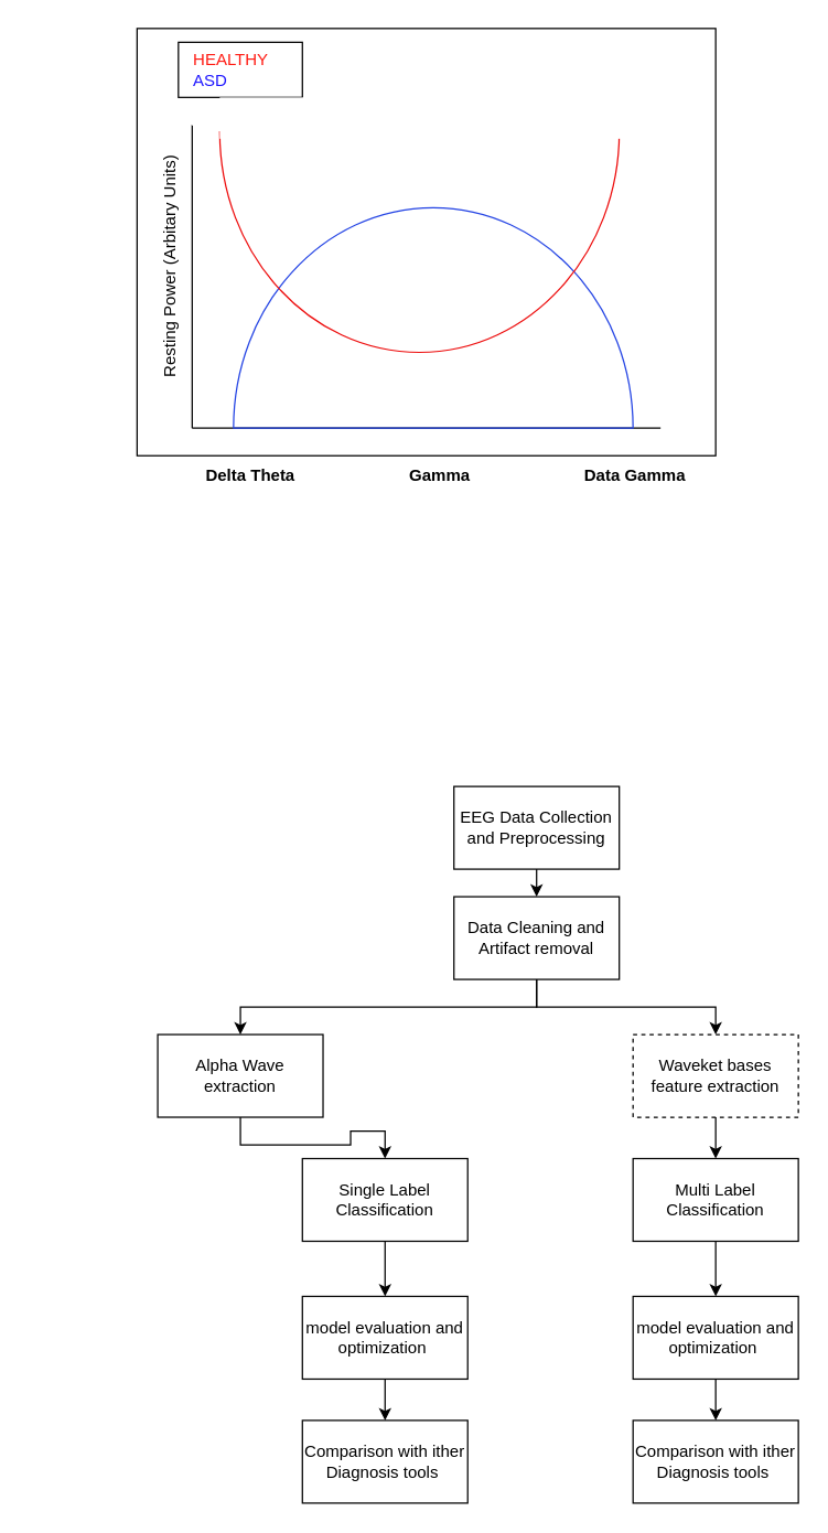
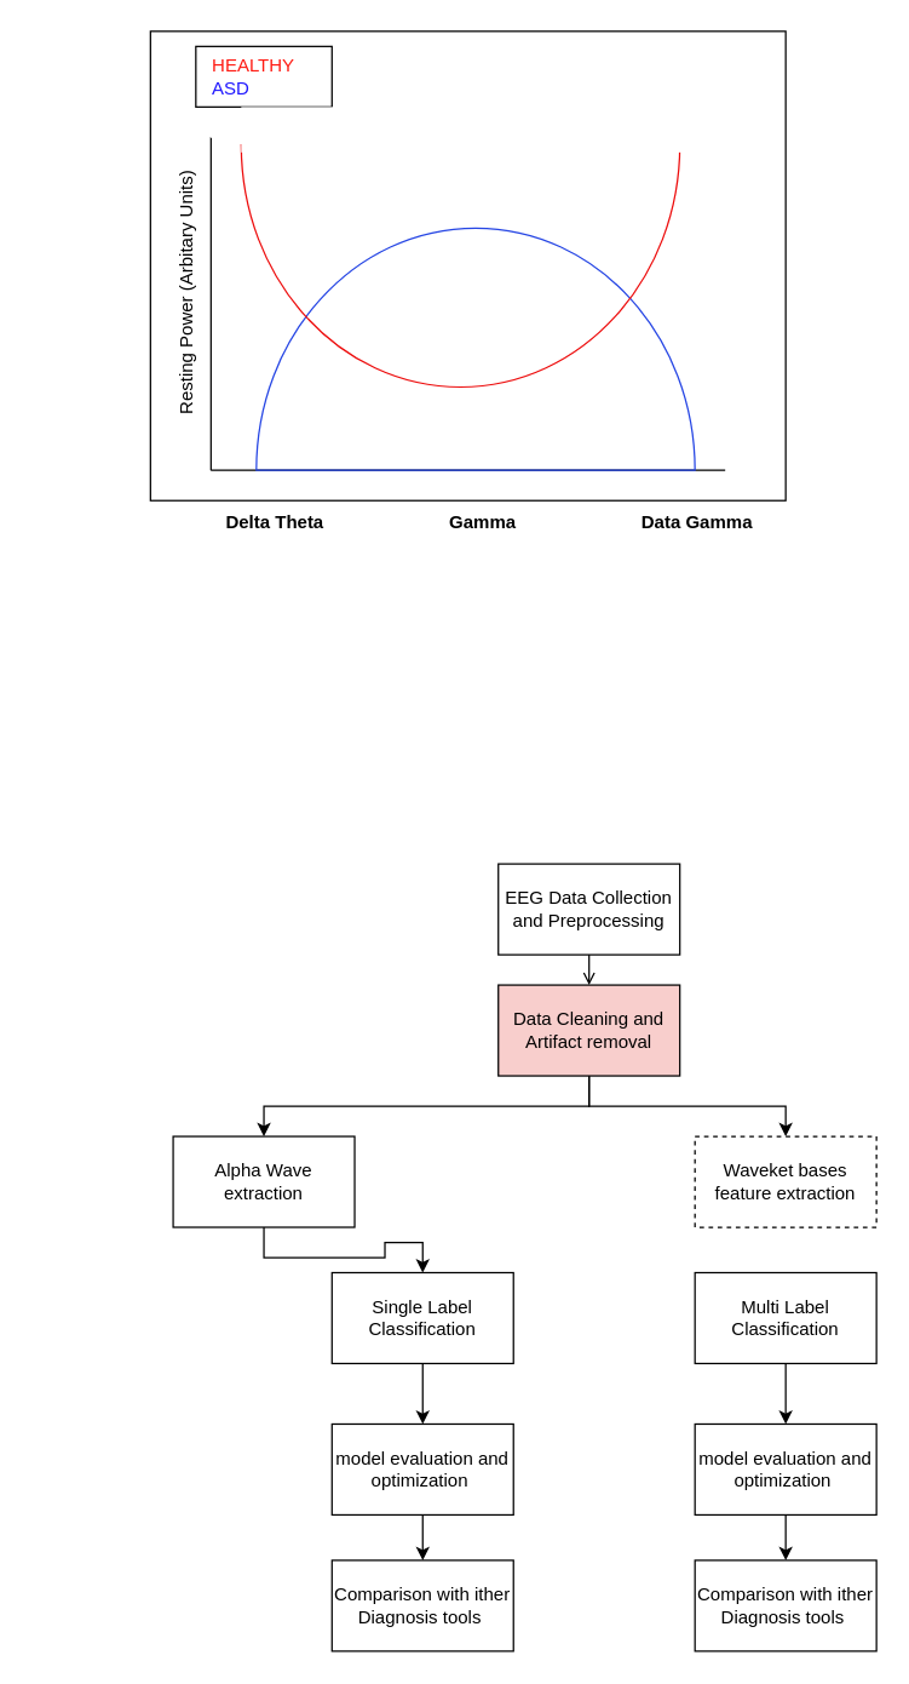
  <mxCell id="0" />
  <mxCell id="1" parent="0" />
  <mxCell id="2" value="" style="rounded=0;whiteSpace=wrap;html=1;movable=1;resizable=1;rotatable=1;deletable=1;editable=1;connectable=1;" parent="1" vertex="1"><mxGeometry x="99" y="20" width="420" height="310" as="geometry" /></mxCell>
  <mxCell id="3" value="" style="endArrow=none;html=1;rounded=0;" parent="1" edge="1"><mxGeometry width="50" height="50" relative="1" as="geometry"><mxPoint x="139" y="310" as="sourcePoint" /><mxPoint x="139" y="90" as="targetPoint" /></mxGeometry></mxCell>
  <mxCell id="4" value="" style="endArrow=none;html=1;rounded=0;" parent="1" edge="1"><mxGeometry x="0.091" y="-100" width="50" height="50" relative="1" as="geometry"><mxPoint x="139" y="310" as="sourcePoint" /><mxPoint x="479" y="310" as="targetPoint" /><mxPoint as="offset" /></mxGeometry></mxCell>
  <mxCell id="5" value="" style="verticalLabelPosition=bottom;verticalAlign=top;html=1;shape=mxgraph.basic.half_circle;fillColor=none;rotation=-180;strokeColor=#2545e4;" parent="1" vertex="1"><mxGeometry x="169" y="150" width="290" height="160" as="geometry" /></mxCell>
  <mxCell id="6" value="" style="verticalLabelPosition=bottom;verticalAlign=top;html=1;shape=mxgraph.basic.half_circle;rotation=0;fillColor=none;strokeColor=#ed0c0c;" parent="1" vertex="1"><mxGeometry x="159" y="95" width="290" height="160" as="geometry" /></mxCell>
  <mxCell id="7" value="" style="rounded=0;whiteSpace=wrap;html=1;fillColor=none;" parent="1" vertex="1"><mxGeometry x="129" y="30" width="90" height="40" as="geometry" /></mxCell>
  <mxCell id="8" value="&lt;div style=&quot;text-align: left;&quot;&gt;&lt;span style=&quot;background-color: initial;&quot;&gt;&lt;font color=&quot;#ff1a12&quot;&gt;HEALTHY&amp;nbsp;&lt;/font&gt;&lt;/span&gt;&lt;/div&gt;&lt;div style=&quot;text-align: left;&quot;&gt;&lt;span style=&quot;background-color: initial;&quot;&gt;&lt;font color=&quot;#1f17ff&quot;&gt;ASD&lt;/font&gt;&lt;/span&gt;&lt;/div&gt;" style="text;html=1;strokeColor=none;fillColor=none;align=center;verticalAlign=middle;whiteSpace=wrap;rounded=0;" parent="1" vertex="1"><mxGeometry x="139" y="35" width="60" height="30" as="geometry" /></mxCell>
  <mxCell id="9" value="" style="endArrow=none;html=1;rounded=0;fontColor=#1F17FF;entryX=0.999;entryY=-0.004;entryDx=0;entryDy=0;entryPerimeter=0;strokeColor=#FFFFFF;" parent="1" target="6" edge="1"><mxGeometry width="50" height="50" relative="1" as="geometry"><mxPoint x="139" y="90" as="sourcePoint" /><mxPoint x="289" y="170" as="targetPoint" /></mxGeometry></mxCell>
  <mxCell id="10" value="" style="rounded=0;whiteSpace=wrap;html=1;strokeColor=none;fontColor=#1F17FF;fillColor=default;" parent="1" vertex="1"><mxGeometry x="159" y="70" width="300" height="30" as="geometry" /></mxCell>
  <mxCell id="11" value="&lt;font color=&quot;#000000&quot;&gt;&lt;b&gt;Delta Theta&lt;/b&gt;&lt;/font&gt;" style="text;html=1;strokeColor=none;fillColor=none;align=center;verticalAlign=middle;whiteSpace=wrap;rounded=0;fontColor=#1F17FF;" parent="1" vertex="1"><mxGeometry x="144" y="330" width="75" height="30" as="geometry" /></mxCell>
  <mxCell id="12" value="&lt;font color=&quot;#000000&quot;&gt;&lt;b&gt;&amp;nbsp;Data Gamma&lt;/b&gt;&lt;/font&gt;" style="text;html=1;strokeColor=none;fillColor=none;align=center;verticalAlign=middle;whiteSpace=wrap;rounded=0;fontColor=#1F17FF;" parent="1" vertex="1"><mxGeometry x="419" y="330" width="80" height="30" as="geometry" /></mxCell>
  <mxCell id="13" value="&lt;font color=&quot;#000000&quot;&gt;&lt;b&gt;Gamma&lt;/b&gt;&lt;/font&gt;" style="text;html=1;strokeColor=none;fillColor=none;align=center;verticalAlign=middle;whiteSpace=wrap;rounded=0;fontColor=#1F17FF;" parent="1" vertex="1"><mxGeometry x="289" y="330" width="60" height="30" as="geometry" /></mxCell>
  <mxCell id="14" value="Resting Power (Arbitary Units)" style="text;html=1;strokeColor=none;fillColor=none;align=center;verticalAlign=middle;whiteSpace=wrap;rounded=0;fontColor=#000000;rotation=-90;" parent="1" vertex="1"><mxGeometry x="20.25" y="178.75" width="205" height="27.5" as="geometry" /></mxCell>
- <mxCell id="15" style="edgeStyle=orthogonalEdgeStyle;rounded=0;orthogonalLoop=1;jettySize=auto;html=1;exitX=0.5;exitY=1;exitDx=0;exitDy=0;entryX=0.5;entryY=0;entryDx=0;entryDy=0;" edge="1" parent="1" source="16" target="21"><mxGeometry relative="1" as="geometry" /></mxCell>
+ <mxCell id="15" style="edgeStyle=orthogonalEdgeStyle;rounded=0;orthogonalLoop=1;jettySize=auto;html=1;exitX=0.5;exitY=1;exitDx=0;exitDy=0;entryX=0.5;entryY=0;entryDx=0;entryDy=0;endArrow=open;" edge="1" parent="1" source="16" target="21"><mxGeometry relative="1" as="geometry" /></mxCell>
  <mxCell id="16" value="EEG Data Collection and Preprocessing" style="rounded=0;whiteSpace=wrap;html=1;" vertex="1" parent="1"><mxGeometry x="329" y="570" width="120" height="60" as="geometry" /></mxCell>
  <mxCell id="17" style="edgeStyle=orthogonalEdgeStyle;rounded=0;orthogonalLoop=1;jettySize=auto;html=1;exitX=0.5;exitY=1;exitDx=0;exitDy=0;entryX=0.5;entryY=0;entryDx=0;entryDy=0;" edge="1" parent="1" source="18" target="25"><mxGeometry relative="1" as="geometry" /></mxCell>
  <mxCell id="18" value="Alpha Wave extraction" style="rounded=0;whiteSpace=wrap;html=1;" vertex="1" parent="1"><mxGeometry x="114" y="750" width="120" height="60" as="geometry" /></mxCell>
  <mxCell id="19" style="edgeStyle=orthogonalEdgeStyle;rounded=0;orthogonalLoop=1;jettySize=auto;html=1;exitX=0.5;exitY=1;exitDx=0;exitDy=0;" edge="1" parent="1" source="21" target="18"><mxGeometry relative="1" as="geometry" /></mxCell>
  <mxCell id="20" style="edgeStyle=orthogonalEdgeStyle;rounded=0;orthogonalLoop=1;jettySize=auto;html=1;exitX=0.5;exitY=1;exitDx=0;exitDy=0;entryX=0.5;entryY=0;entryDx=0;entryDy=0;" edge="1" parent="1" source="21" target="23"><mxGeometry relative="1" as="geometry" /></mxCell>
- <mxCell id="21" value="Data Cleaning and Artifact removal" style="rounded=0;whiteSpace=wrap;html=1;" vertex="1" parent="1"><mxGeometry x="329" y="650" width="120" height="60" as="geometry" /></mxCell>
- <mxCell id="22" style="edgeStyle=orthogonalEdgeStyle;rounded=0;orthogonalLoop=1;jettySize=auto;html=1;exitX=0.5;exitY=1;exitDx=0;exitDy=0;entryX=0.5;entryY=0;entryDx=0;entryDy=0;" edge="1" parent="1" source="23" target="27"><mxGeometry relative="1" as="geometry" /></mxCell>
+ <mxCell id="21" value="Data Cleaning and Artifact removal" style="rounded=0;whiteSpace=wrap;html=1;fillColor=#f8cecc;" vertex="1" parent="1"><mxGeometry x="329" y="650" width="120" height="60" as="geometry" /></mxCell>
  <mxCell id="23" value="Waveket bases feature extraction" style="rounded=0;whiteSpace=wrap;html=1;dashed=1;" vertex="1" parent="1"><mxGeometry x="459" y="750" width="120" height="60" as="geometry" /></mxCell>
  <mxCell id="24" style="edgeStyle=orthogonalEdgeStyle;rounded=0;orthogonalLoop=1;jettySize=auto;html=1;exitX=0.5;exitY=1;exitDx=0;exitDy=0;entryX=0.5;entryY=0;entryDx=0;entryDy=0;" edge="1" parent="1" source="25" target="29"><mxGeometry relative="1" as="geometry" /></mxCell>
  <mxCell id="25" value="Single Label Classification" style="rounded=0;whiteSpace=wrap;html=1;" vertex="1" parent="1"><mxGeometry x="219" y="840" width="120" height="60" as="geometry" /></mxCell>
  <mxCell id="26" style="edgeStyle=orthogonalEdgeStyle;rounded=0;orthogonalLoop=1;jettySize=auto;html=1;exitX=0.5;exitY=1;exitDx=0;exitDy=0;" edge="1" parent="1" source="27" target="32"><mxGeometry relative="1" as="geometry" /></mxCell>
  <mxCell id="27" value="Multi Label Classification" style="rounded=0;whiteSpace=wrap;html=1;" vertex="1" parent="1"><mxGeometry x="459" y="840" width="120" height="60" as="geometry" /></mxCell>
  <mxCell id="28" style="edgeStyle=orthogonalEdgeStyle;rounded=0;orthogonalLoop=1;jettySize=auto;html=1;exitX=0.5;exitY=1;exitDx=0;exitDy=0;" edge="1" parent="1" source="29" target="30"><mxGeometry relative="1" as="geometry" /></mxCell>
  <mxCell id="29" value="model evaluation and optimization&amp;nbsp;" style="rounded=0;whiteSpace=wrap;html=1;" vertex="1" parent="1"><mxGeometry x="219" y="940" width="120" height="60" as="geometry" /></mxCell>
  <mxCell id="30" value="Comparison with ither Diagnosis tools&amp;nbsp;" style="rounded=0;whiteSpace=wrap;html=1;" vertex="1" parent="1"><mxGeometry x="219" y="1030" width="120" height="60" as="geometry" /></mxCell>
  <mxCell id="31" style="edgeStyle=orthogonalEdgeStyle;rounded=0;orthogonalLoop=1;jettySize=auto;html=1;exitX=0.5;exitY=1;exitDx=0;exitDy=0;" edge="1" parent="1" source="32" target="33"><mxGeometry relative="1" as="geometry" /></mxCell>
  <mxCell id="32" value="model evaluation and optimization&amp;nbsp;" style="rounded=0;whiteSpace=wrap;html=1;" vertex="1" parent="1"><mxGeometry x="459" y="940" width="120" height="60" as="geometry" /></mxCell>
  <mxCell id="33" value="Comparison with ither Diagnosis tools&amp;nbsp;" style="rounded=0;whiteSpace=wrap;html=1;" vertex="1" parent="1"><mxGeometry x="459" y="1030" width="120" height="60" as="geometry" /></mxCell>
